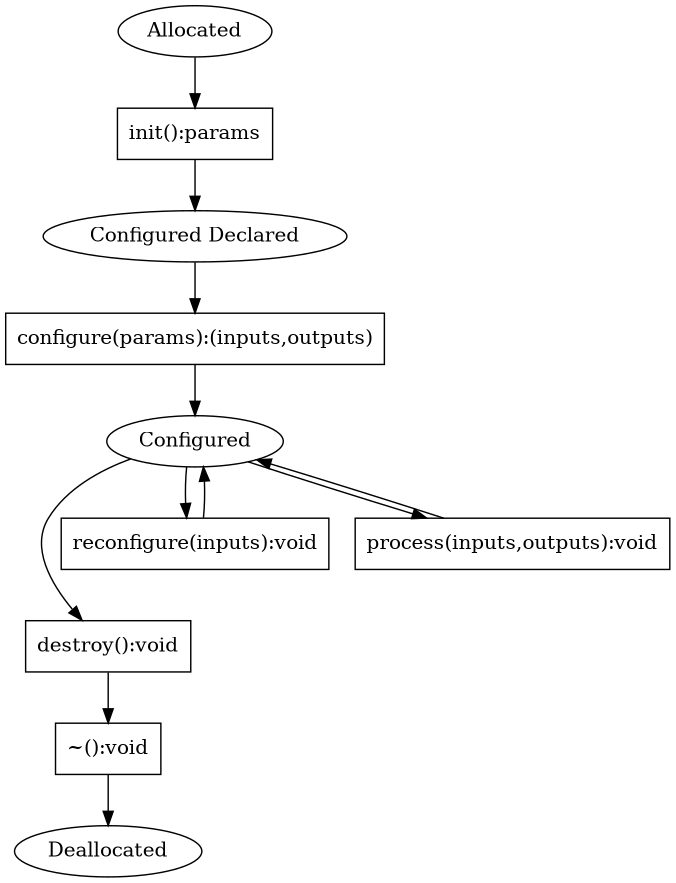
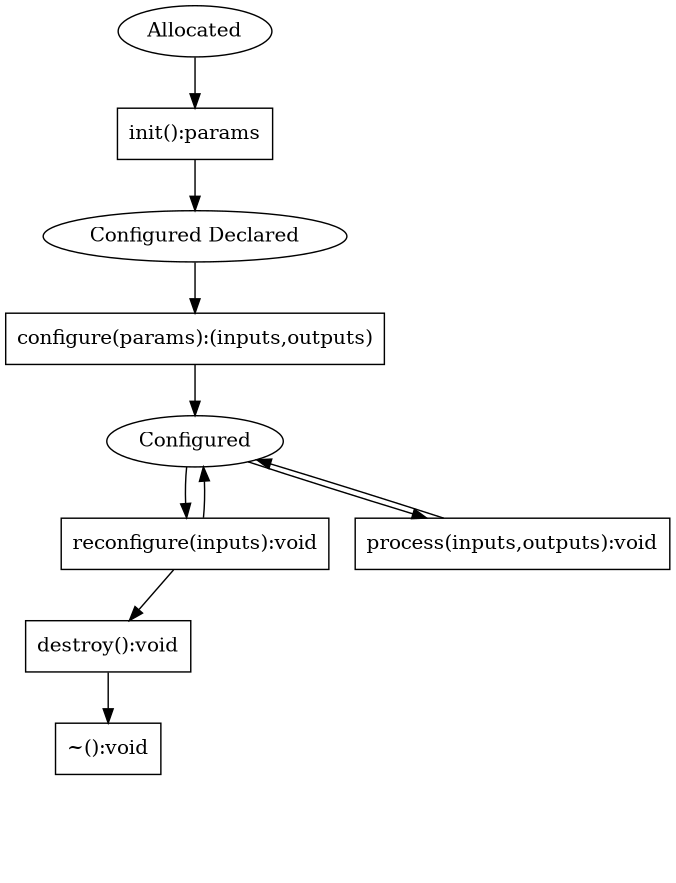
  digraph {
    node [shape=rectangle]
    n1 [label=Allocated style=rounded shape=""]
    n2 [label="init():params"]
    n3 [label="Configured Declared" style=rounded shape=""]
    n4 [label="configure(params):(inputs,outputs)"]
    n5 [label=Configured style=rounded shape=""]
    n6 [label="destroy():void"]
    n7 [label="reconfigure(inputs):void"]
    n8 [label="process(inputs,outputs):void"]
    n9 [label="~():void"]
-   n10 [label=Deallocated style=rounded shape=""]
    n1 -> n2
    n2 -> n3
    n3 -> n4
    n4 -> n5
-   n5 -> n6
+   n7 -> n6
    n5 -> n7
    n5 -> n8
    n6 -> n9
    n7 -> n5
    n8 -> n5
-   n9 -> n10
  }
